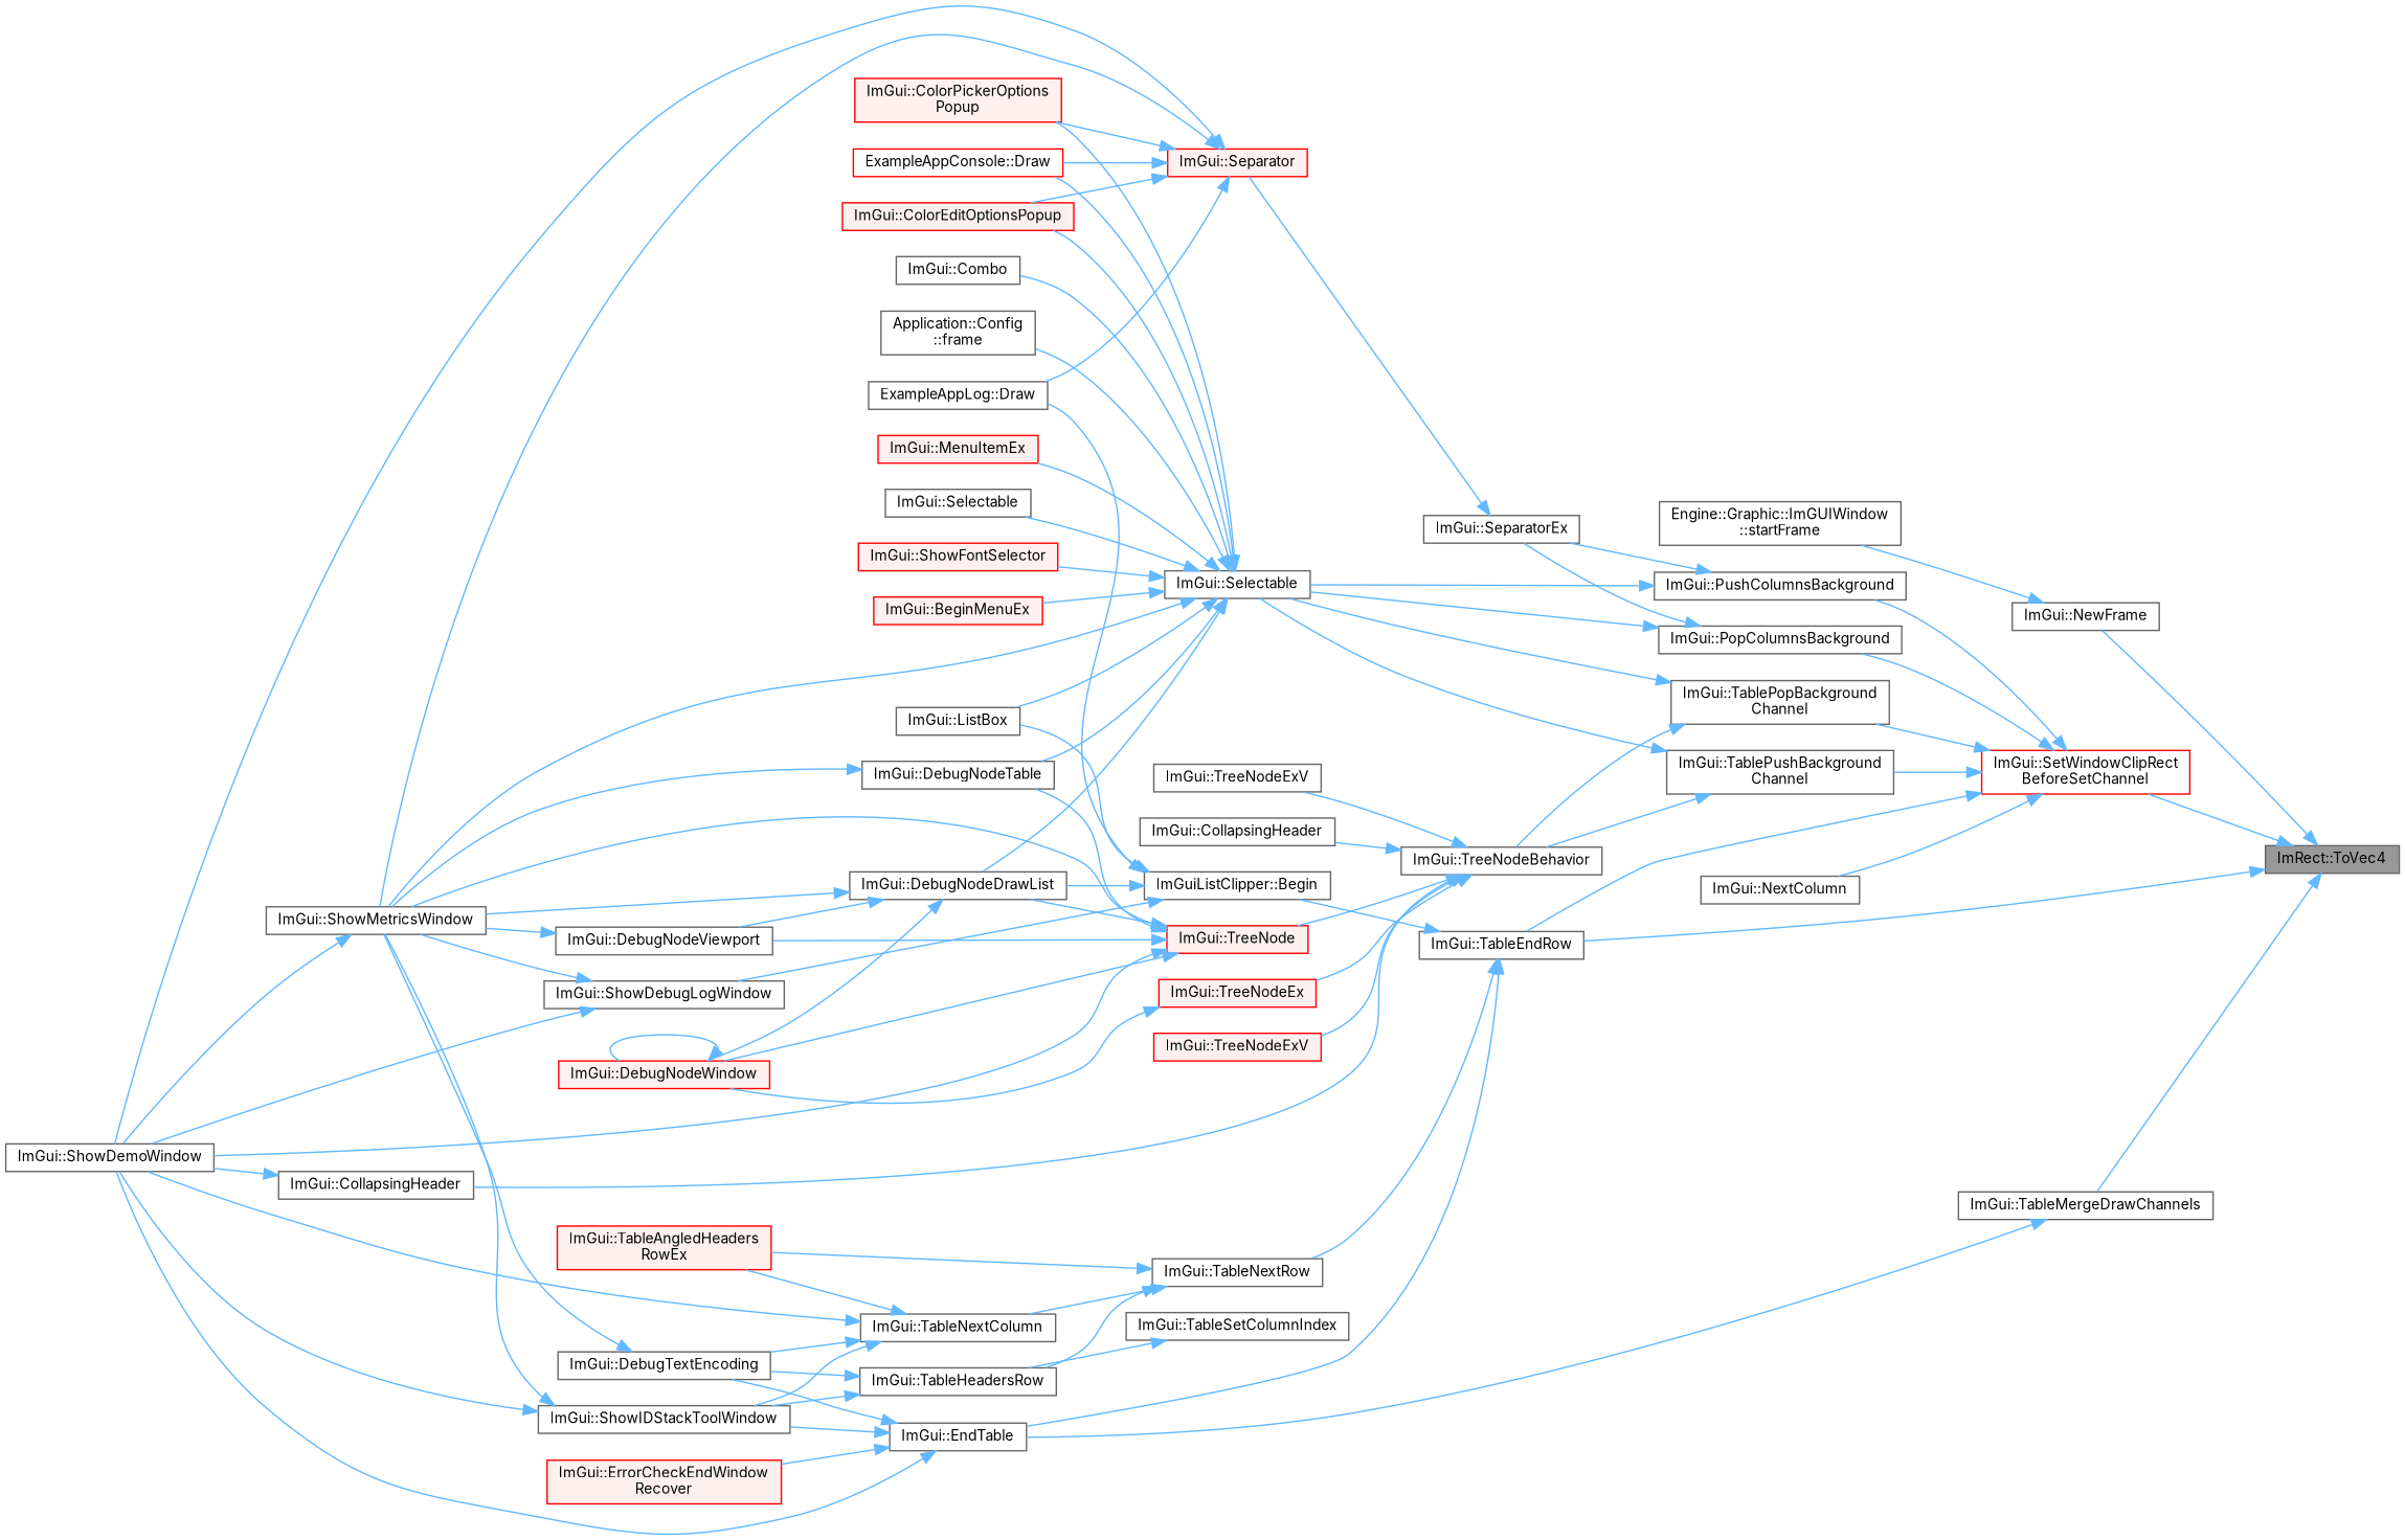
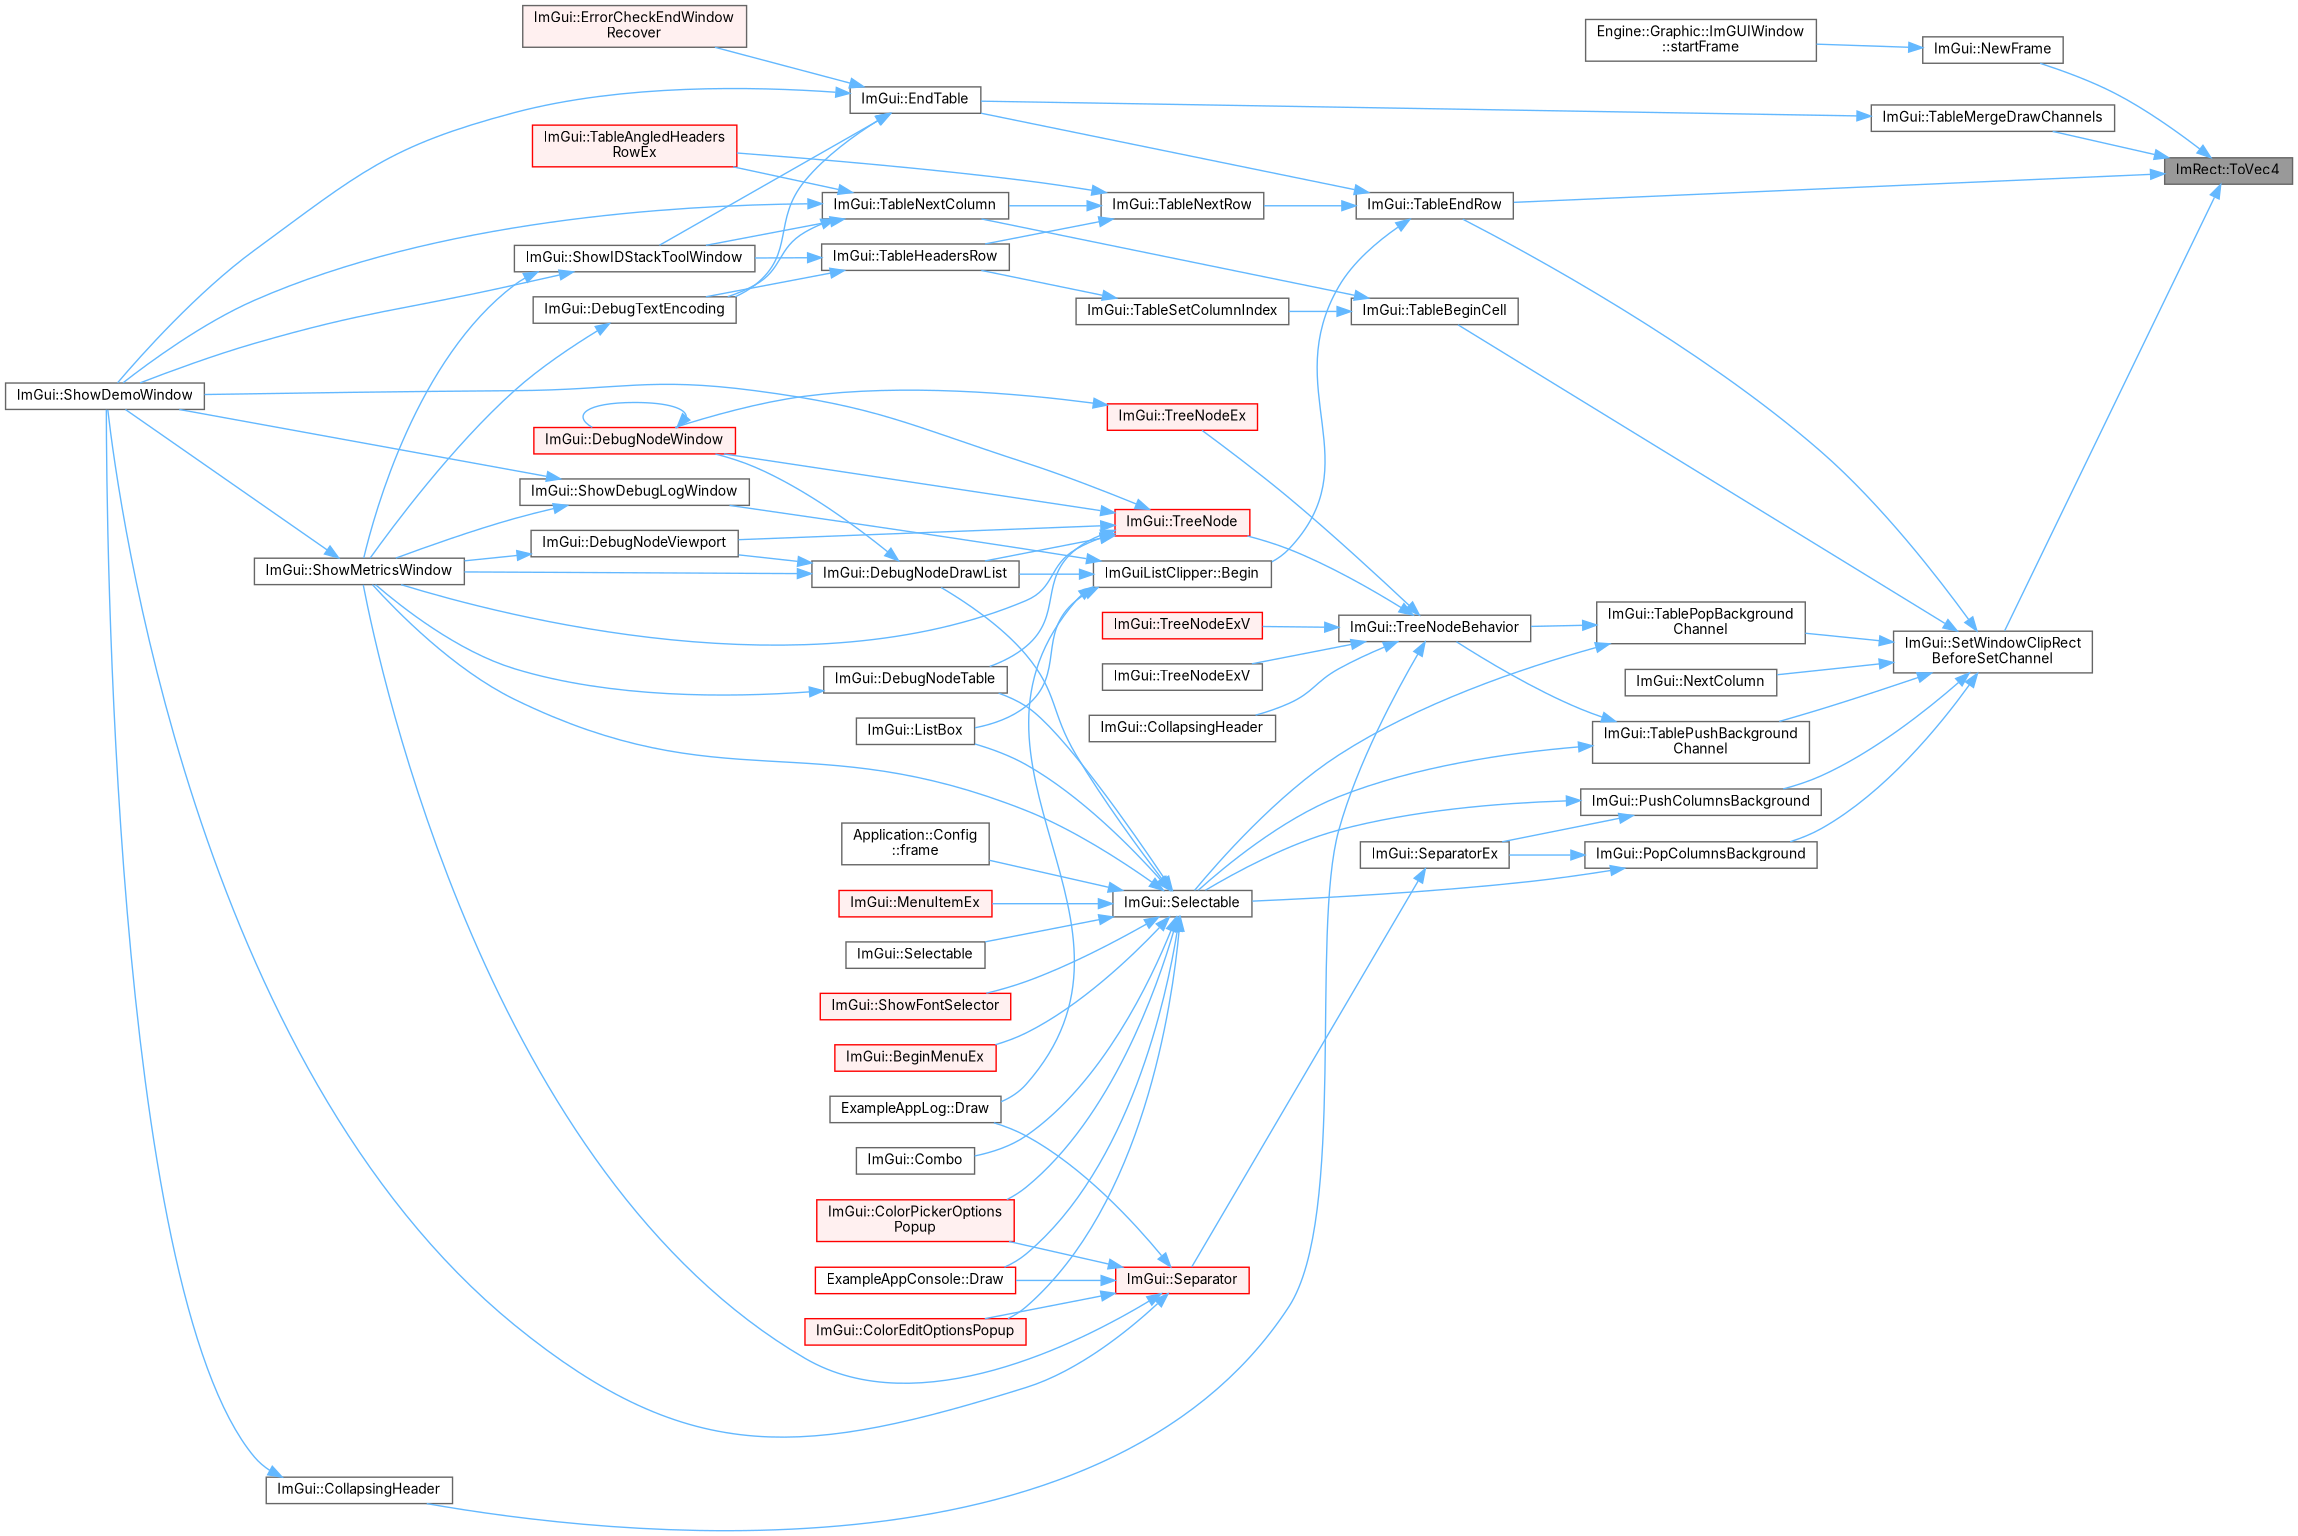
  digraph {
    fontname=Inter
    rankdir=RL
    node [color=grey40 fillcolor=white fontname=Inter fontsize=10 shape=box style=filled]
    edge [color=steelblue1 dir=back fontname=Inter fontsize=10 labelfontname=Helvetica labelfontsize=10 style=solid]
    n1 [color=gray40 fillcolor=grey60 fontcolor=black height=0.2 label="ImRect::ToVec4" width=0.4]
    n2 [height=0.2 label="ImGui::NewFrame" width=0.4]
-   n3 [color=red height=0.2 label="ImGui::SetWindowClipRect\lBeforeSetChannel" width=0.4]
+   n3 [height=0.2 label="ImGui::SetWindowClipRect\lBeforeSetChannel" width=0.4]
    n4 [height=0.2 label="ImGui::TableEndRow" width=0.4]
    n5 [height=0.2 label="ImGui::TableMergeDrawChannels" width=0.4]
    n6 [height=0.2 label="Engine::Graphic::ImGUIWindow\l::startFrame" width=0.4]
    n7 [height=0.2 label="ImGui::NextColumn" width=0.4]
    n8 [height=0.2 label="ImGui::PopColumnsBackground" width=0.4]
    n9 [height=0.2 label="ImGui::PushColumnsBackground" width=0.4]
+   n10 [height=0.2 label="ImGui::TableBeginCell" width=0.4]
    n11 [height=0.2 label="ImGui::TablePopBackground\lChannel" width=0.4]
    n12 [height=0.2 label="ImGui::TablePushBackground\lChannel" width=0.4]
    n13 [height=0.2 label="ImGuiListClipper::Begin" width=0.4]
    n14 [height=0.2 label="ImGui::EndTable" width=0.4]
    n15 [height=0.2 label="ImGui::TableNextRow" width=0.4]
    n16 [height=0.2 label="ImGui::Selectable" width=0.4]
    n17 [height=0.2 label="ImGui::SeparatorEx" width=0.4]
    n18 [height=0.2 label="ImGui::TableNextColumn" width=0.4]
    n19 [height=0.2 label="ImGui::TableSetColumnIndex" width=0.4]
    n20 [height=0.2 label="ImGui::TreeNodeBehavior" width=0.4]
    n21 [color=red fillcolor="#FFF0F0" height=0.2 label="ImGui::BeginMenuEx" width=0.4]
    n22 [color=red fillcolor="#FFF0F0" height=0.2 label="ImGui::ColorEditOptionsPopup" width=0.4]
    n23 [color=red fillcolor="#FFF0F0" height=0.2 label="ImGui::ColorPickerOptions\lPopup" width=0.4]
    n24 [height=0.2 label="ImGui::Combo" width=0.4]
    n25 [height=0.2 label="ImGui::DebugNodeDrawList" width=0.4]
    n26 [height=0.2 label="ImGui::ShowMetricsWindow" width=0.4]
    n27 [height=0.2 label="ImGui::DebugNodeTable" width=0.4]
    n28 [color=red height=0.2 label="ExampleAppConsole::Draw" width=0.4]
    n29 [height=0.2 label="Application::Config\l::frame" width=0.4]
    n30 [height=0.2 label="ImGui::ListBox" width=0.4]
    n31 [color=red fillcolor="#FFF0F0" height=0.2 label="ImGui::MenuItemEx" width=0.4]
    n32 [height=0.2 label="ImGui::Selectable" width=0.4]
    n33 [color=red fillcolor="#FFF0F0" height=0.2 label="ImGui::ShowFontSelector" width=0.4]
    n34 [color=red fillcolor="#FFF0F0" height=0.2 label="ImGui::Separator" width=0.4]
    n35 [height=0.2 label="ImGui::DebugNodeViewport" width=0.4]
    n36 [color=red fillcolor="#FFF0F0" height=0.2 label="ImGui::DebugNodeWindow" width=0.4]
    n37 [height=0.2 label="ImGui::ShowDemoWindow" width=0.4]
    n38 [height=0.2 label="ExampleAppLog::Draw" width=0.4]
    n39 [height=0.2 label="ImGui::DebugTextEncoding" width=0.4]
    n40 [height=0.2 label="ImGui::ShowIDStackToolWindow" width=0.4]
    n41 [color=red fillcolor="#FFF0F0" height=0.2 label="ImGui::TableAngledHeaders\lRowEx" width=0.4]
    n42 [height=0.2 label="ImGui::TableHeadersRow" width=0.4]
    n43 [height=0.2 label="ImGui::ShowDebugLogWindow" width=0.4]
-   n44 [color=red fillcolor="#FFF0F0" height=0.2 label="ImGui::ErrorCheckEndWindow\lRecover" width=0.4]
+   n44 [fillcolor="#FFF0F0" height=0.2 label="ImGui::ErrorCheckEndWindow\lRecover" width=0.4]
    n45 [height=0.2 label="ImGui::CollapsingHeader" width=0.4]
    n46 [height=0.2 label="ImGui::CollapsingHeader" width=0.4]
    n47 [color=red fillcolor="#FFF0F0" height=0.2 label="ImGui::TreeNode" width=0.4]
    n48 [color=red fillcolor="#FFF0F0" height=0.2 label="ImGui::TreeNodeEx" width=0.4]
    n49 [color=red fillcolor="#FFF0F0" height=0.2 label="ImGui::TreeNodeExV" width=0.4]
    n50 [height=0.2 label="ImGui::TreeNodeExV" width=0.4]
    n1 -> n2
    n1 -> n3
    n1 -> n4
    n1 -> n5
    n2 -> n6
    n3 -> n4
    n3 -> n7
    n3 -> n8
    n3 -> n9
+   n3 -> n10
    n3 -> n11
    n3 -> n12
    n4 -> n13
    n4 -> n14
    n4 -> n15
    n5 -> n14
    n8 -> n16
    n8 -> n17
    n9 -> n16
    n9 -> n17
+   n10 -> n18
+   n10 -> n19
    n11 -> n16
    n11 -> n20
    n12 -> n16
    n12 -> n20
    n13 -> n25
    n13 -> n30
    n13 -> n38
    n13 -> n43
    n14 -> n37
    n14 -> n39
    n14 -> n40
    n14 -> n44
    n15 -> n18
    n15 -> n41
    n15 -> n42
    n16 -> n21
    n16 -> n22
    n16 -> n23
    n16 -> n24
    n16 -> n25
    n16 -> n26
    n16 -> n27
    n16 -> n28
    n16 -> n29
    n16 -> n30
    n16 -> n31
    n16 -> n32
    n16 -> n33
    n17 -> n34
    n18 -> n37
    n18 -> n39
    n18 -> n40
    n18 -> n41
    n19 -> n42
    n20 -> n45
    n20 -> n46
    n20 -> n47
    n20 -> n48
    n20 -> n49
    n20 -> n50
    n25 -> n26
    n25 -> n35
    n25 -> n36
    n26 -> n37
    n27 -> n26
    n34 -> n22
    n34 -> n23
    n34 -> n26
    n34 -> n28
    n34 -> n37
    n34 -> n38
    n35 -> n26
    n36 -> n36
    n39 -> n26
    n40 -> n26
    n40 -> n37
    n42 -> n39
    n42 -> n40
    n43 -> n26
    n43 -> n37
    n46 -> n37
    n47 -> n25
    n47 -> n26
    n47 -> n27
    n47 -> n35
    n47 -> n36
    n47 -> n37
    n48 -> n36
  }
